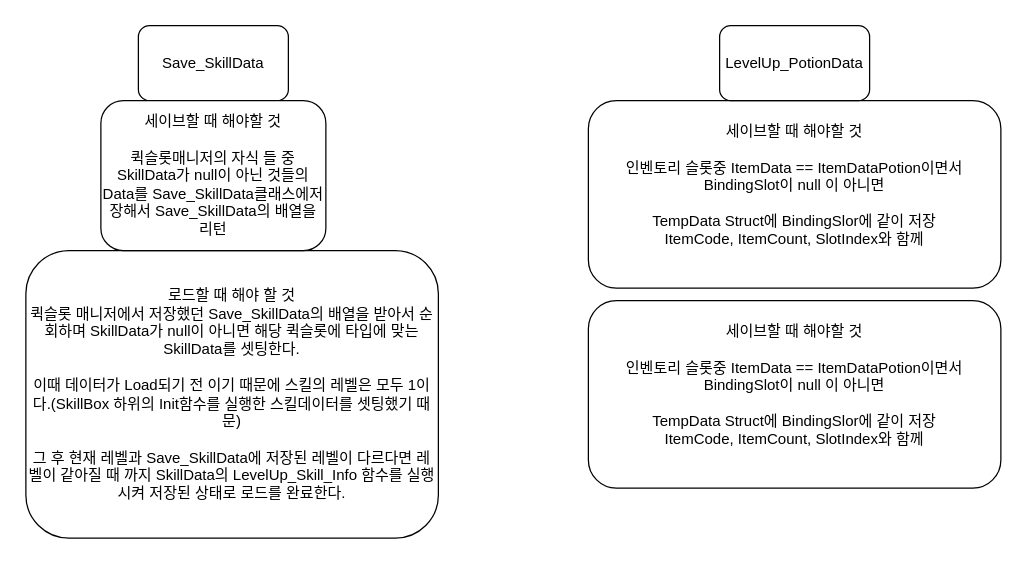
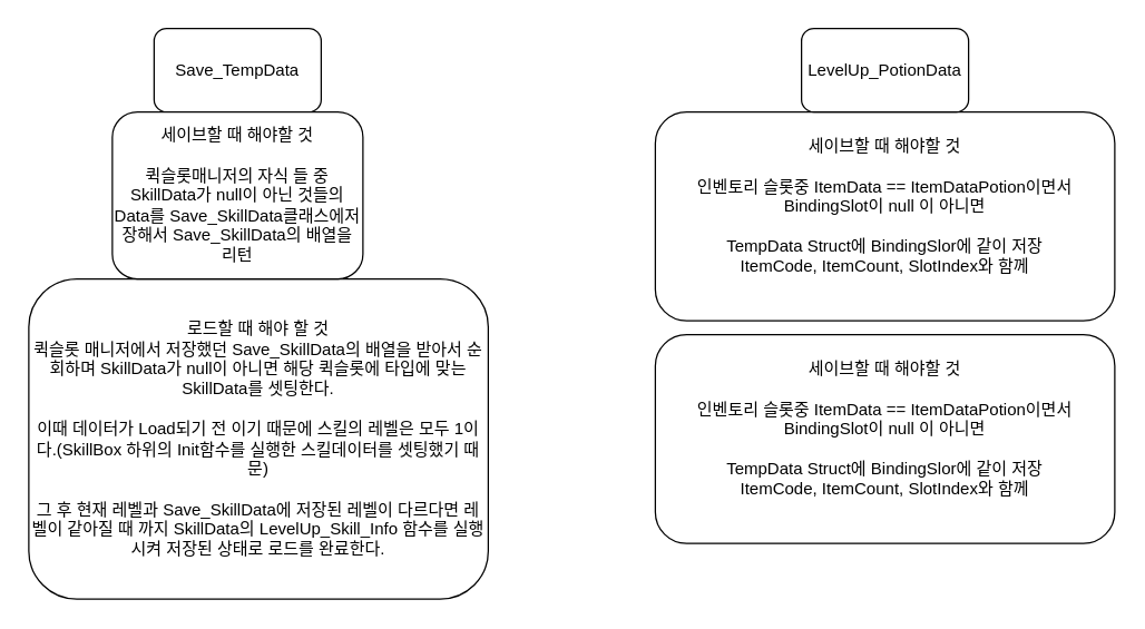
  <mxCell id="0" />
  <mxCell id="1" parent="0" />
- <mxCell id="2" value="Save_SkillData" style="rounded=1;whiteSpace=wrap;html=1;" vertex="1" parent="1"><mxGeometry x="110" y="20" width="120" height="60" as="geometry" /></mxCell>
+ <mxCell id="2" value="Save_TempData" style="rounded=1;whiteSpace=wrap;html=1;" vertex="1" parent="1"><mxGeometry x="110" y="20" width="120" height="60" as="geometry" /></mxCell>
  <mxCell id="3" value="로드할 때 해야 할 것&lt;br&gt;퀵슬롯 매니저에서 저장했던 Save_SkillData의 배열을 받아서 순회하며 SkillData가 null이 아니면 해당 퀵슬롯에 타입에 맞는 SkillData를 셋팅한다.&lt;br&gt;&lt;br&gt;이때 데이터가 Load되기 전 이기 때문에 스킬의 레벨은 모두 1이다.(SkillBox 하위의 Init함수를 실행한 스킬데이터를 셋팅했기 때문)&lt;br&gt;&lt;br&gt;그 후 현재 레벨과 Save_SkillData에 저장된 레벨이 다르다면 레벨이 같아질 때 까지 SkillData의 LevelUp_Skill_Info 함수를 실행시켜 저장된 상태로 로드를 완료한다." style="rounded=1;whiteSpace=wrap;html=1;" vertex="1" parent="1"><mxGeometry x="20" y="200" width="330" height="230" as="geometry" /></mxCell>
  <mxCell id="4" value="세이브할 때 해야할 것&lt;br&gt;&lt;br&gt;퀵슬롯매니저의 자식 들 중&lt;br&gt;SkillData가 null이 아닌 것들의 Data를 Save_SkillData클래스에저장해서 Save_SkillData의 배열을 리턴" style="rounded=1;whiteSpace=wrap;html=1;" vertex="1" parent="1"><mxGeometry x="80" y="80" width="180" height="120" as="geometry" /></mxCell>
  <mxCell id="5" value="세이브할 때 해야할 것&lt;br&gt;&lt;br&gt;인벤토리 슬롯중 ItemData == ItemDataPotion이면서 BindingSlot이 null 이 아니면&lt;br&gt;&lt;br&gt;TempData Struct에 BindingSlor에 같이 저장&lt;br&gt;ItemCode, ItemCount, SlotIndex와 함께&lt;br&gt;&lt;br&gt;" style="rounded=1;whiteSpace=wrap;html=1;" vertex="1" parent="1"><mxGeometry x="470" y="80" width="330" height="150" as="geometry" /></mxCell>
  <mxCell id="6" value="LevelUp_PotionData" style="rounded=1;whiteSpace=wrap;html=1;" vertex="1" parent="1"><mxGeometry x="575" y="20" width="120" height="60" as="geometry" /></mxCell>
  <mxCell id="7" value="세이브할 때 해야할 것&lt;br&gt;&lt;br&gt;인벤토리 슬롯중 ItemData == ItemDataPotion이면서 BindingSlot이 null 이 아니면&lt;br&gt;&lt;br&gt;TempData Struct에 BindingSlor에 같이 저장&lt;br&gt;ItemCode, ItemCount, SlotIndex와 함께&lt;br&gt;&lt;br&gt;" style="rounded=1;whiteSpace=wrap;html=1;" vertex="1" parent="1"><mxGeometry x="470" y="240" width="330" height="150" as="geometry" /></mxCell>
